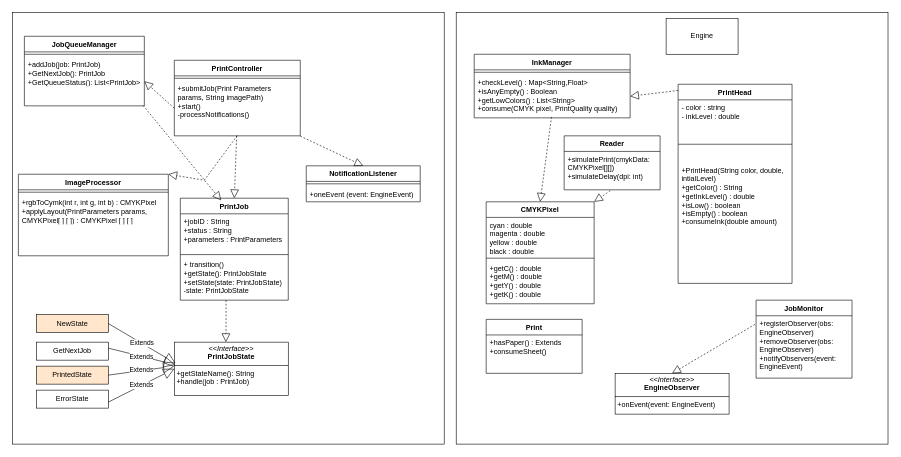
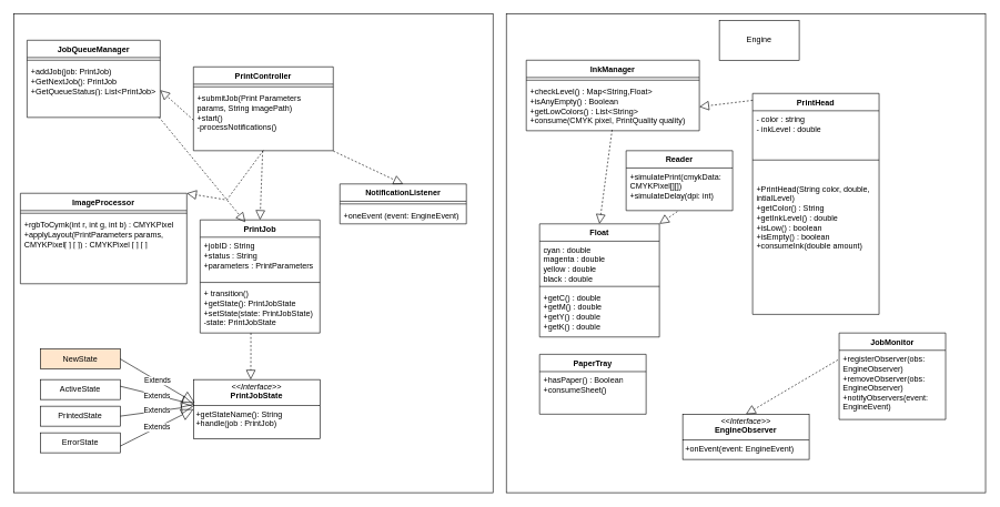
  <mxCell id="0" />
  <mxCell id="1" parent="0" />
  <mxCell id="2" value="" style="rounded=0;whiteSpace=wrap;html=1;" parent="1" vertex="1"><mxGeometry x="20" y="20" width="720" height="720" as="geometry" /></mxCell>
  <mxCell id="3" value="PrintController" style="swimlane;fontStyle=1;align=center;verticalAlign=top;childLayout=stackLayout;horizontal=1;startSize=26;horizontalStack=0;resizeParent=1;resizeParentMax=0;resizeLast=0;collapsible=1;marginBottom=0;whiteSpace=wrap;html=1;" parent="1" vertex="1"><mxGeometry x="290" y="100" width="210" height="126" as="geometry" /></mxCell>
  <mxCell id="4" value="" style="line;strokeWidth=1;fillColor=none;align=left;verticalAlign=middle;spacingTop=-1;spacingLeft=3;spacingRight=3;rotatable=0;labelPosition=right;points=[];portConstraint=eastwest;strokeColor=inherit;" parent="3" vertex="1"><mxGeometry y="26" width="210" height="8" as="geometry" /></mxCell>
  <mxCell id="5" value="+submitJob(Print Parameters params, String imagePath)&lt;div&gt;+start()&lt;/div&gt;&lt;div&gt;-processNotifications()&lt;/div&gt;" style="text;strokeColor=none;fillColor=none;align=left;verticalAlign=top;spacingLeft=4;spacingRight=4;overflow=hidden;rotatable=0;points=[[0,0.5],[1,0.5]];portConstraint=eastwest;whiteSpace=wrap;html=1;" parent="3" vertex="1"><mxGeometry y="34" width="210" height="92" as="geometry" /></mxCell>
  <mxCell id="6" value="JobQueueManager&lt;span style=&quot;color: rgba(0, 0, 0, 0); font-family: monospace; font-size: 0px; font-weight: 400; text-align: start; text-wrap-mode: nowrap;&quot;&gt;%3CmxGraphModel%3E%3Croot%3E%3CmxCell%20id%3D%220%22%2F%3E%3CmxCell%20id%3D%221%22%20parent%3D%220%22%2F%3E%3CmxCell%20id%3D%222%22%20value%3D%22Controller%22%20style%3D%22swimlane%3BfontStyle%3D1%3Balign%3Dcenter%3BverticalAlign%3Dtop%3BchildLayout%3DstackLayout%3Bhorizontal%3D1%3BstartSize%3D26%3BhorizontalStack%3D0%3BresizeParent%3D1%3BresizeParentMax%3D0%3BresizeLast%3D0%3Bcollapsible%3D1%3BmarginBottom%3D0%3BwhiteSpace%3Dwrap%3Bhtml%3D1%3B%22%20vertex%3D%221%22%20parent%3D%221%22%3E%3CmxGeometry%20x%3D%22180%22%20y%3D%22122%22%20width%3D%22160%22%20height%3D%22124%22%20as%3D%22geometry%22%2F%3E%3C%2FmxCell%3E%3CmxCell%20id%3D%223%22%20value%3D%22-Queue_Manager%26lt%3Bdiv%26gt%3B-Picture_treatment%26lt%3B%2Fdiv%26gt%3B%26lt%3Bdiv%26gt%3B%2BUser_interact%26lt%3B%2Fdiv%26gt%3B%22%20style%3D%22text%3BstrokeColor%3Dnone%3BfillColor%3Dnone%3Balign%3Dleft%3BverticalAlign%3Dtop%3BspacingLeft%3D4%3BspacingRight%3D4%3Boverflow%3Dhidden%3Brotatable%3D0%3Bpoints%3D%5B%5B0%2C0.5%5D%2C%5B1%2C0.5%5D%5D%3BportConstraint%3Deastwest%3BwhiteSpace%3Dwrap%3Bhtml%3D1%3B%22%20vertex%3D%221%22%20parent%3D%222%22%3E%3CmxGeometry%20y%3D%2226%22%20width%3D%22160%22%20height%3D%2264%22%20as%3D%22geometry%22%2F%3E%3C%2FmxCell%3E%3CmxCell%20id%3D%224%22%20value%3D%22%22%20style%3D%22line%3BstrokeWidth%3D1%3BfillColor%3Dnone%3Balign%3Dleft%3BverticalAlign%3Dmiddle%3BspacingTop%3D-1%3BspacingLeft%3D3%3BspacingRight%3D3%3Brotatable%3D0%3BlabelPosition%3Dright%3Bpoints%3D%5B%5D%3BportConstraint%3Deastwest%3BstrokeColor%3Dinherit%3B%22%20vertex%3D%221%22%20parent%3D%222%22%3E%3CmxGeometry%20y%3D%2290%22%20width%3D%22160%22%20height%3D%228%22%20as%3D%22geometry%22%2F%3E%3C%2FmxCell%3E%3CmxCell%20id%3D%225%22%20value%3D%22%2B%20method(type)%3A%20type%22%20style%3D%22text%3BstrokeColor%3Dnone%3BfillColor%3Dnone%3Balign%3Dleft%3BverticalAlign%3Dtop%3BspacingLeft%3D4%3BspacingRight%3D4%3Boverflow%3Dhidden%3Brotatable%3D0%3Bpoints%3D%5B%5B0%2C0.5%5D%2C%5B1%2C0.5%5D%5D%3BportConstraint%3Deastwest%3BwhiteSpace%3Dwrap%3Bhtml%3D1%3B%22%20vertex%3D%221%22%20parent%3D%222%22%3E%3CmxGeometry%20y%3D%2298%22%20width%3D%22160%22%20height%3D%2226%22%20as%3D%22geometry%22%2F%3E%3C%2FmxCell%3E%3C%2Froot%3E%3C%2FmxGraphModel%3E&lt;/span&gt;" style="swimlane;fontStyle=1;align=center;verticalAlign=top;childLayout=stackLayout;horizontal=1;startSize=26;horizontalStack=0;resizeParent=1;resizeParentMax=0;resizeLast=0;collapsible=1;marginBottom=0;whiteSpace=wrap;html=1;" parent="1" vertex="1"><mxGeometry x="40" y="60" width="200" height="116" as="geometry" /></mxCell>
  <mxCell id="7" value="" style="line;strokeWidth=1;fillColor=none;align=left;verticalAlign=middle;spacingTop=-1;spacingLeft=3;spacingRight=3;rotatable=0;labelPosition=right;points=[];portConstraint=eastwest;strokeColor=inherit;" parent="6" vertex="1"><mxGeometry y="26" width="200" height="8" as="geometry" /></mxCell>
  <mxCell id="8" value="+addJob(job: PrintJob)&lt;div&gt;+GetNextJob(): PrintJob&lt;/div&gt;&lt;div&gt;+GetQueueStatus():&amp;nbsp;List&amp;lt;PrintJob&amp;gt;&lt;/div&gt;" style="text;strokeColor=none;fillColor=none;align=left;verticalAlign=top;spacingLeft=4;spacingRight=4;overflow=hidden;rotatable=0;points=[[0,0.5],[1,0.5]];portConstraint=eastwest;whiteSpace=wrap;html=1;" parent="6" vertex="1"><mxGeometry y="34" width="200" height="82" as="geometry" /></mxCell>
  <mxCell id="9" value="ImageProcessor" style="swimlane;fontStyle=1;align=center;verticalAlign=top;childLayout=stackLayout;horizontal=1;startSize=26;horizontalStack=0;resizeParent=1;resizeParentMax=0;resizeLast=0;collapsible=1;marginBottom=0;whiteSpace=wrap;html=1;" parent="1" vertex="1"><mxGeometry x="30" y="290" width="250" height="136" as="geometry" /></mxCell>
  <mxCell id="10" value="" style="line;strokeWidth=1;fillColor=none;align=left;verticalAlign=middle;spacingTop=-1;spacingLeft=3;spacingRight=3;rotatable=0;labelPosition=right;points=[];portConstraint=eastwest;strokeColor=inherit;" parent="9" vertex="1"><mxGeometry y="26" width="250" height="8" as="geometry" /></mxCell>
  <mxCell id="11" value="+rgbToCymk(int r, int g, int b) : CMYKPixel&lt;br&gt;+applyLayout(PrintParameters params, CMYKPixel[ ] [ ]) : CMYKPixel [ ] [ ]" style="text;strokeColor=none;fillColor=none;align=left;verticalAlign=top;spacingLeft=4;spacingRight=4;overflow=hidden;rotatable=0;points=[[0,0.5],[1,0.5]];portConstraint=eastwest;whiteSpace=wrap;html=1;" parent="9" vertex="1"><mxGeometry y="34" width="250" height="102" as="geometry" /></mxCell>
  <mxCell id="12" value="PrintJob" style="swimlane;fontStyle=1;align=center;verticalAlign=top;childLayout=stackLayout;horizontal=1;startSize=26;horizontalStack=0;resizeParent=1;resizeParentMax=0;resizeLast=0;collapsible=1;marginBottom=0;whiteSpace=wrap;html=1;" parent="1" vertex="1"><mxGeometry x="300" y="330" width="180" height="170" as="geometry" /></mxCell>
  <mxCell id="13" value="+jobID : String&lt;div&gt;+status : String&lt;/div&gt;&lt;div&gt;+parameters : PrintParameters&lt;/div&gt;" style="text;strokeColor=none;fillColor=none;align=left;verticalAlign=top;spacingLeft=4;spacingRight=4;overflow=hidden;rotatable=0;points=[[0,0.5],[1,0.5]];portConstraint=eastwest;whiteSpace=wrap;html=1;" parent="12" vertex="1"><mxGeometry y="26" width="180" height="64" as="geometry" /></mxCell>
  <mxCell id="14" value="" style="line;strokeWidth=1;fillColor=none;align=left;verticalAlign=middle;spacingTop=-1;spacingLeft=3;spacingRight=3;rotatable=0;labelPosition=right;points=[];portConstraint=eastwest;strokeColor=inherit;" parent="12" vertex="1"><mxGeometry y="90" width="180" height="8" as="geometry" /></mxCell>
  <mxCell id="15" value="+ transition()&lt;div&gt;+getState(): PrintJobState&lt;/div&gt;&lt;div&gt;+setState(state: PrintJobState)&lt;/div&gt;&lt;div&gt;-state: PrintJobState&lt;/div&gt;" style="text;strokeColor=none;fillColor=none;align=left;verticalAlign=top;spacingLeft=4;spacingRight=4;overflow=hidden;rotatable=0;points=[[0,0.5],[1,0.5]];portConstraint=eastwest;whiteSpace=wrap;html=1;" parent="12" vertex="1"><mxGeometry y="98" width="180" height="72" as="geometry" /></mxCell>
  <mxCell id="16" value="NotificationListener" style="swimlane;fontStyle=1;align=center;verticalAlign=top;childLayout=stackLayout;horizontal=1;startSize=26;horizontalStack=0;resizeParent=1;resizeParentMax=0;resizeLast=0;collapsible=1;marginBottom=0;whiteSpace=wrap;html=1;" parent="1" vertex="1"><mxGeometry x="510" y="276" width="190" height="60" as="geometry" /></mxCell>
  <mxCell id="17" value="" style="line;strokeWidth=1;fillColor=none;align=left;verticalAlign=middle;spacingTop=-1;spacingLeft=3;spacingRight=3;rotatable=0;labelPosition=right;points=[];portConstraint=eastwest;strokeColor=inherit;" parent="16" vertex="1"><mxGeometry y="26" width="190" height="8" as="geometry" /></mxCell>
  <mxCell id="18" value="+oneEvent (event: EngineEvent)" style="text;strokeColor=none;fillColor=none;align=left;verticalAlign=top;spacingLeft=4;spacingRight=4;overflow=hidden;rotatable=0;points=[[0,0.5],[1,0.5]];portConstraint=eastwest;whiteSpace=wrap;html=1;" parent="16" vertex="1"><mxGeometry y="34" width="190" height="26" as="geometry" /></mxCell>
  <mxCell id="19" value="" style="rounded=0;whiteSpace=wrap;html=1;" parent="1" vertex="1"><mxGeometry x="760" y="20" width="720" height="720" as="geometry" /></mxCell>
- <mxCell id="20" value="Engine" style="rounded=0;whiteSpace=wrap;html=1;" parent="1" vertex="1"><mxGeometry x="1110" y="30" width="120" height="60" as="geometry" /></mxCell>
+ <mxCell id="20" value="Engine" style="rounded=0;whiteSpace=wrap;html=1;" parent="1" vertex="1"><mxGeometry x="1080" y="30" width="120" height="60" as="geometry" /></mxCell>
  <mxCell id="21" value="InkManager" style="swimlane;fontStyle=1;align=center;verticalAlign=top;childLayout=stackLayout;horizontal=1;startSize=26;horizontalStack=0;resizeParent=1;resizeParentMax=0;resizeLast=0;collapsible=1;marginBottom=0;whiteSpace=wrap;html=1;" parent="1" vertex="1"><mxGeometry x="790" y="90" width="260" height="106" as="geometry" /></mxCell>
  <mxCell id="22" value="" style="line;strokeWidth=1;fillColor=none;align=left;verticalAlign=middle;spacingTop=-1;spacingLeft=3;spacingRight=3;rotatable=0;labelPosition=right;points=[];portConstraint=eastwest;strokeColor=inherit;" parent="21" vertex="1"><mxGeometry y="26" width="260" height="8" as="geometry" /></mxCell>
  <mxCell id="23" value="+checkLevel() : Map&amp;lt;String,Float&amp;gt;&lt;br&gt;&lt;div&gt;+isAnyEmpty() : Boolean&lt;br&gt;+getLowColors() : List&amp;lt;String&amp;gt;&lt;/div&gt;&lt;div&gt;+consume(CMYK pixel, PrintQuality quality)&lt;/div&gt;" style="text;strokeColor=none;fillColor=none;align=left;verticalAlign=top;spacingLeft=4;spacingRight=4;overflow=hidden;rotatable=0;points=[[0,0.5],[1,0.5]];portConstraint=eastwest;whiteSpace=wrap;html=1;" parent="21" vertex="1"><mxGeometry y="34" width="260" height="72" as="geometry" /></mxCell>
  <mxCell id="24" value="Reader" style="swimlane;fontStyle=1;align=center;verticalAlign=top;childLayout=stackLayout;horizontal=1;startSize=26;horizontalStack=0;resizeParent=1;resizeParentMax=0;resizeLast=0;collapsible=1;marginBottom=0;whiteSpace=wrap;html=1;" parent="1" vertex="1"><mxGeometry x="940" y="226" width="160" height="90" as="geometry" /></mxCell>
  <mxCell id="25" value="+simulatePrint(cmykData: CMYKPixel[][])&lt;div&gt;+simulateDelay(dpi: int)&lt;/div&gt;" style="text;strokeColor=none;fillColor=none;align=left;verticalAlign=top;spacingLeft=4;spacingRight=4;overflow=hidden;rotatable=0;points=[[0,0.5],[1,0.5]];portConstraint=eastwest;whiteSpace=wrap;html=1;" parent="24" vertex="1"><mxGeometry y="26" width="160" height="64" as="geometry" /></mxCell>
  <mxCell id="26" value="&lt;p style=&quot;margin:0px;margin-top:4px;text-align:center;&quot;&gt;&lt;i&gt;&amp;lt;&amp;lt;Interface&amp;gt;&amp;gt;&lt;/i&gt;&lt;br&gt;&lt;span style=&quot;font-weight: 700;&quot;&gt;EngineObserver&lt;/span&gt;&lt;/p&gt;&lt;hr size=&quot;1&quot; style=&quot;border-style:solid;&quot;&gt;&lt;p style=&quot;margin:0px;margin-left:4px;&quot;&gt;+onEvent(event: EngineEvent)&lt;/p&gt;" style="verticalAlign=top;align=left;overflow=fill;html=1;whiteSpace=wrap;" parent="1" vertex="1"><mxGeometry x="1025" y="622" width="190" height="68" as="geometry" /></mxCell>
  <mxCell id="27" value="JobMonitor" style="swimlane;fontStyle=1;align=center;verticalAlign=top;childLayout=stackLayout;horizontal=1;startSize=26;horizontalStack=0;resizeParent=1;resizeParentMax=0;resizeLast=0;collapsible=1;marginBottom=0;whiteSpace=wrap;html=1;" parent="1" vertex="1"><mxGeometry x="1260" y="500" width="160" height="130" as="geometry" /></mxCell>
  <mxCell id="28" value="+registerObserver(obs: EngineObserver)&lt;br&gt;+removeObserver(obs: EngineObserver)&lt;br&gt;+notifyObservers(event: EngineEvent)&lt;div&gt;&lt;br/&gt;&lt;/div&gt;" style="text;strokeColor=none;fillColor=none;align=left;verticalAlign=top;spacingLeft=4;spacingRight=4;overflow=hidden;rotatable=0;points=[[0,0.5],[1,0.5]];portConstraint=eastwest;whiteSpace=wrap;html=1;" parent="27" vertex="1"><mxGeometry y="26" width="160" height="104" as="geometry" /></mxCell>
  <mxCell id="29" value="PrintHead" style="swimlane;fontStyle=1;align=center;verticalAlign=top;childLayout=stackLayout;horizontal=1;startSize=26;horizontalStack=0;resizeParent=1;resizeParentMax=0;resizeLast=0;collapsible=1;marginBottom=0;whiteSpace=wrap;html=1;" parent="1" vertex="1"><mxGeometry x="1130" y="140" width="190" height="332" as="geometry" /></mxCell>
  <mxCell id="30" value="- color : string&lt;div&gt;- inkLevel : double&lt;/div&gt;" style="text;strokeColor=none;fillColor=none;align=left;verticalAlign=top;spacingLeft=4;spacingRight=4;overflow=hidden;rotatable=0;points=[[0,0.5],[1,0.5]];portConstraint=eastwest;whiteSpace=wrap;html=1;" parent="29" vertex="1"><mxGeometry y="26" width="190" height="44" as="geometry" /></mxCell>
  <mxCell id="31" value="" style="line;strokeWidth=1;fillColor=none;align=left;verticalAlign=middle;spacingTop=-1;spacingLeft=3;spacingRight=3;rotatable=0;labelPosition=right;points=[];portConstraint=eastwest;strokeColor=inherit;" parent="29" vertex="1"><mxGeometry y="70" width="190" height="60" as="geometry" /></mxCell>
  <mxCell id="32" value="+PrintHead(String color, double, intialLevel)&lt;br&gt;+getColor() : String&lt;div&gt;+getInkLevel() : double&lt;br&gt;+isLow() : boolean&lt;/div&gt;&lt;div&gt;+isEmpty() : boolean&lt;/div&gt;&lt;div&gt;+consumeInk(double amount)&lt;/div&gt;" style="text;strokeColor=none;fillColor=none;align=left;verticalAlign=top;spacingLeft=4;spacingRight=4;overflow=hidden;rotatable=0;points=[[0,0.5],[1,0.5]];portConstraint=eastwest;whiteSpace=wrap;html=1;" parent="29" vertex="1"><mxGeometry y="130" width="190" height="202" as="geometry" /></mxCell>
  <mxCell id="33" value="&lt;p style=&quot;margin:0px;margin-top:4px;text-align:center;&quot;&gt;&lt;i&gt;&amp;lt;&amp;lt;Interface&amp;gt;&amp;gt;&lt;/i&gt;&lt;br&gt;&lt;b&gt;PrintJobState&lt;/b&gt;&lt;/p&gt;&lt;hr size=&quot;1&quot; style=&quot;border-style:solid;&quot;&gt;&lt;p style=&quot;margin:0px;margin-left:4px;&quot;&gt;+getStateName(): String&lt;/p&gt;&lt;p style=&quot;margin:0px;margin-left:4px;&quot;&gt;+handle(job : PrintJob)&lt;/p&gt;" style="verticalAlign=top;align=left;overflow=fill;html=1;whiteSpace=wrap;" parent="1" vertex="1"><mxGeometry x="290" y="570" width="190" height="89" as="geometry" /></mxCell>
  <mxCell id="34" value="NewState" style="rounded=0;whiteSpace=wrap;html=1;fillColor=#ffe6cc;" parent="1" vertex="1"><mxGeometry x="60" y="524" width="120" height="30" as="geometry" /></mxCell>
  <mxCell id="35" value="ErrorState" style="rounded=0;whiteSpace=wrap;html=1;" parent="1" vertex="1"><mxGeometry x="60" y="650" width="120" height="30" as="geometry" /></mxCell>
- <mxCell id="36" value="PrintedState" style="rounded=0;whiteSpace=wrap;html=1;fillColor=#ffe6cc;" parent="1" vertex="1"><mxGeometry x="60" y="610" width="120" height="30" as="geometry" /></mxCell>
- <mxCell id="37" value="GetNextJob" style="rounded=0;whiteSpace=wrap;html=1;" parent="1" vertex="1"><mxGeometry x="60" y="570" width="120" height="30" as="geometry" /></mxCell>
- <mxCell id="38" value="Print" style="swimlane;fontStyle=1;align=center;verticalAlign=top;childLayout=stackLayout;horizontal=1;startSize=26;horizontalStack=0;resizeParent=1;resizeParentMax=0;resizeLast=0;collapsible=1;marginBottom=0;whiteSpace=wrap;html=1;" parent="1" vertex="1"><mxGeometry x="810" y="532" width="160" height="90" as="geometry" /></mxCell>
- <mxCell id="39" value="+hasPaper() : Extends&lt;br&gt;+consumeSheet()" style="text;strokeColor=none;fillColor=none;align=left;verticalAlign=top;spacingLeft=4;spacingRight=4;overflow=hidden;rotatable=0;points=[[0,0.5],[1,0.5]];portConstraint=eastwest;whiteSpace=wrap;html=1;" parent="38" vertex="1"><mxGeometry y="26" width="160" height="64" as="geometry" /></mxCell>
- <mxCell id="40" value="CMYKPixel" style="swimlane;fontStyle=1;align=center;verticalAlign=top;childLayout=stackLayout;horizontal=1;startSize=26;horizontalStack=0;resizeParent=1;resizeParentMax=0;resizeLast=0;collapsible=1;marginBottom=0;whiteSpace=wrap;html=1;" parent="1" vertex="1"><mxGeometry x="810" y="336" width="180" height="170" as="geometry" /></mxCell>
+ <mxCell id="36" value="PrintedState" style="rounded=0;whiteSpace=wrap;html=1;" parent="1" vertex="1"><mxGeometry x="60" y="610" width="120" height="30" as="geometry" /></mxCell>
+ <mxCell id="37" value="ActiveState" style="rounded=0;whiteSpace=wrap;html=1;" parent="1" vertex="1"><mxGeometry x="60" y="570" width="120" height="30" as="geometry" /></mxCell>
+ <mxCell id="38" value="PaperTray" style="swimlane;fontStyle=1;align=center;verticalAlign=top;childLayout=stackLayout;horizontal=1;startSize=26;horizontalStack=0;resizeParent=1;resizeParentMax=0;resizeLast=0;collapsible=1;marginBottom=0;whiteSpace=wrap;html=1;" parent="1" vertex="1"><mxGeometry x="810" y="532" width="160" height="90" as="geometry" /></mxCell>
+ <mxCell id="39" value="+hasPaper() : Boolean&lt;br&gt;+consumeSheet()" style="text;strokeColor=none;fillColor=none;align=left;verticalAlign=top;spacingLeft=4;spacingRight=4;overflow=hidden;rotatable=0;points=[[0,0.5],[1,0.5]];portConstraint=eastwest;whiteSpace=wrap;html=1;" parent="38" vertex="1"><mxGeometry y="26" width="160" height="64" as="geometry" /></mxCell>
+ <mxCell id="40" value="Float" style="swimlane;fontStyle=1;align=center;verticalAlign=top;childLayout=stackLayout;horizontal=1;startSize=26;horizontalStack=0;resizeParent=1;resizeParentMax=0;resizeLast=0;collapsible=1;marginBottom=0;whiteSpace=wrap;html=1;" parent="1" vertex="1"><mxGeometry x="810" y="336" width="180" height="170" as="geometry" /></mxCell>
  <mxCell id="41" value="cyan : double&lt;br&gt;magenta&amp;nbsp;: double&lt;br&gt;yellow&amp;nbsp;: double&lt;br&gt;black&amp;nbsp;: double&lt;div&gt;&lt;br&gt;&lt;/div&gt;" style="text;strokeColor=none;fillColor=none;align=left;verticalAlign=top;spacingLeft=4;spacingRight=4;overflow=hidden;rotatable=0;points=[[0,0.5],[1,0.5]];portConstraint=eastwest;whiteSpace=wrap;html=1;" parent="40" vertex="1"><mxGeometry y="26" width="180" height="64" as="geometry" /></mxCell>
  <mxCell id="42" value="" style="line;strokeWidth=1;fillColor=none;align=left;verticalAlign=middle;spacingTop=-1;spacingLeft=3;spacingRight=3;rotatable=0;labelPosition=right;points=[];portConstraint=eastwest;strokeColor=inherit;" parent="40" vertex="1"><mxGeometry y="90" width="180" height="8" as="geometry" /></mxCell>
  <mxCell id="43" value="+getC() : double&lt;br&gt;+getM() : double&lt;br&gt;+getY() : double&lt;br&gt;+getK() : double" style="text;strokeColor=none;fillColor=none;align=left;verticalAlign=top;spacingLeft=4;spacingRight=4;overflow=hidden;rotatable=0;points=[[0,0.5],[1,0.5]];portConstraint=eastwest;whiteSpace=wrap;html=1;" parent="40" vertex="1"><mxGeometry y="98" width="180" height="72" as="geometry" /></mxCell>
  <mxCell id="44" value="Extends" style="endArrow=block;endSize=16;endFill=0;html=1;rounded=0;entryX=0.006;entryY=0.422;entryDx=0;entryDy=0;entryPerimeter=0;" parent="1" target="33" edge="1"><mxGeometry width="160" relative="1" as="geometry"><mxPoint x="180" y="580" as="sourcePoint" /><mxPoint x="340" y="580" as="targetPoint" /></mxGeometry></mxCell>
  <mxCell id="45" value="Extends" style="endArrow=block;endSize=16;endFill=0;html=1;rounded=0;entryX=0.011;entryY=0.396;entryDx=0;entryDy=0;entryPerimeter=0;exitX=1;exitY=0.5;exitDx=0;exitDy=0;" parent="1" source="34" target="33" edge="1"><mxGeometry width="160" relative="1" as="geometry"><mxPoint x="240" y="542" as="sourcePoint" /><mxPoint x="351" y="570" as="targetPoint" /></mxGeometry></mxCell>
  <mxCell id="46" value="Extends" style="endArrow=block;endSize=16;endFill=0;html=1;rounded=0;entryX=0;entryY=0.5;entryDx=0;entryDy=0;" parent="1" target="33" edge="1"><mxGeometry width="160" relative="1" as="geometry"><mxPoint x="180" y="670" as="sourcePoint" /><mxPoint x="291" y="698" as="targetPoint" /></mxGeometry></mxCell>
  <mxCell id="47" value="Extends" style="endArrow=block;endSize=16;endFill=0;html=1;rounded=0;exitX=1;exitY=0.5;exitDx=0;exitDy=0;" parent="1" source="36" edge="1"><mxGeometry width="160" relative="1" as="geometry"><mxPoint x="280" y="680" as="sourcePoint" /><mxPoint x="290" y="610" as="targetPoint" /></mxGeometry></mxCell>
  <mxCell id="48" value="" style="endArrow=block;dashed=1;endFill=0;endSize=12;html=1;rounded=0;exitX=0.498;exitY=1.038;exitDx=0;exitDy=0;exitPerimeter=0;" edge="1" parent="1"><mxGeometry width="160" relative="1" as="geometry"><mxPoint x="376.25" y="500" as="sourcePoint" /><mxPoint x="376" y="570" as="targetPoint" /><Array as="points"><mxPoint x="376.25" y="540" /></Array></mxGeometry></mxCell>
  <mxCell id="49" value="" style="endArrow=block;dashed=1;endFill=0;endSize=12;html=1;rounded=0;exitX=0.495;exitY=1.005;exitDx=0;exitDy=0;exitPerimeter=0;entryX=0.5;entryY=0;entryDx=0;entryDy=0;" edge="1" parent="1" source="5" target="12"><mxGeometry width="160" relative="1" as="geometry"><mxPoint x="380" y="400" as="sourcePoint" /><mxPoint x="540" y="400" as="targetPoint" /></mxGeometry></mxCell>
  <mxCell id="50" value="" style="endArrow=block;dashed=1;endFill=0;endSize=12;html=1;rounded=0;exitX=1;exitY=1.005;exitDx=0;exitDy=0;exitPerimeter=0;entryX=0.5;entryY=0;entryDx=0;entryDy=0;" edge="1" parent="1" source="5" target="16"><mxGeometry width="160" relative="1" as="geometry"><mxPoint x="421" y="300" as="sourcePoint" /><mxPoint x="420" y="399" as="targetPoint" /></mxGeometry></mxCell>
  <mxCell id="51" value="" style="endArrow=block;dashed=1;endFill=0;endSize=12;html=1;rounded=0;exitX=0;exitY=0.5;exitDx=0;exitDy=0;entryX=1;entryY=0.5;entryDx=0;entryDy=0;" edge="1" parent="1" source="5" target="8"><mxGeometry width="160" relative="1" as="geometry"><mxPoint x="261" y="160" as="sourcePoint" /><mxPoint x="260" y="259" as="targetPoint" /></mxGeometry></mxCell>
  <mxCell id="52" value="" style="endArrow=block;dashed=1;endFill=0;endSize=12;html=1;rounded=0;entryX=1;entryY=0;entryDx=0;entryDy=0;exitX=0.5;exitY=0.995;exitDx=0;exitDy=0;exitPerimeter=0;" edge="1" parent="1" source="5" target="9"><mxGeometry width="160" relative="1" as="geometry"><mxPoint x="311" y="220" as="sourcePoint" /><mxPoint x="310" y="319" as="targetPoint" /><Array as="points"><mxPoint x="340" y="300" /></Array></mxGeometry></mxCell>
  <mxCell id="53" value="" style="endArrow=block;dashed=1;endFill=0;endSize=12;html=1;rounded=0;exitX=0.99;exitY=0.994;exitDx=0;exitDy=0;exitPerimeter=0;entryX=0.378;entryY=0.021;entryDx=0;entryDy=0;entryPerimeter=0;" edge="1" parent="1" source="8" target="12"><mxGeometry width="160" relative="1" as="geometry"><mxPoint x="231" y="210" as="sourcePoint" /><mxPoint x="390" y="330" as="targetPoint" /></mxGeometry></mxCell>
  <mxCell id="54" value="" style="endArrow=block;dashed=1;endFill=0;endSize=12;html=1;rounded=0;exitX=0.496;exitY=0.979;exitDx=0;exitDy=0;exitPerimeter=0;entryX=0.5;entryY=0;entryDx=0;entryDy=0;" edge="1" parent="1" source="23" target="40"><mxGeometry width="160" relative="1" as="geometry"><mxPoint x="870" y="250" as="sourcePoint" /><mxPoint x="1030" y="250" as="targetPoint" /></mxGeometry></mxCell>
  <mxCell id="55" value="" style="endArrow=block;dashed=1;endFill=0;endSize=12;html=1;rounded=0;exitX=0.514;exitY=0.181;exitDx=0;exitDy=0;exitPerimeter=0;entryX=1;entryY=0.5;entryDx=0;entryDy=0;" edge="1" parent="1" source="19" target="23"><mxGeometry width="160" relative="1" as="geometry"><mxPoint x="910" y="280" as="sourcePoint" /><mxPoint x="1015" y="330" as="targetPoint" /></mxGeometry></mxCell>
  <mxCell id="56" value="" style="endArrow=block;dashed=1;endFill=0;endSize=12;html=1;rounded=0;exitX=0.481;exitY=1.023;exitDx=0;exitDy=0;exitPerimeter=0;entryX=1;entryY=0;entryDx=0;entryDy=0;" edge="1" parent="1" source="25" target="40"><mxGeometry width="160" relative="1" as="geometry"><mxPoint x="1080" y="230" as="sourcePoint" /><mxPoint x="1185" y="280" as="targetPoint" /></mxGeometry></mxCell>
  <mxCell id="57" value="" style="endArrow=block;dashed=1;endFill=0;endSize=12;html=1;rounded=0;exitX=-0.012;exitY=0.139;exitDx=0;exitDy=0;exitPerimeter=0;entryX=0.5;entryY=0;entryDx=0;entryDy=0;" edge="1" parent="1" source="28" target="26"><mxGeometry width="160" relative="1" as="geometry"><mxPoint x="1200" y="540" as="sourcePoint" /><mxPoint x="1305" y="590" as="targetPoint" /></mxGeometry></mxCell>
